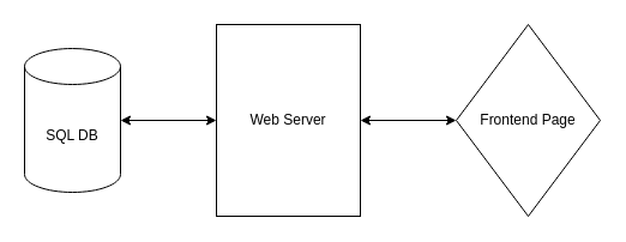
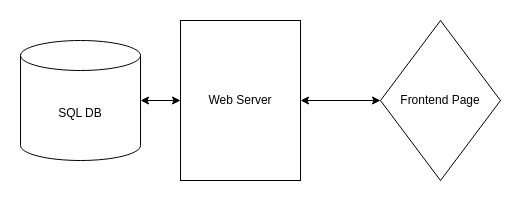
  <mxCell id="0" />
  <mxCell id="1" parent="0" />
  <mxCell id="2" value="Frontend Page" style="rhombus;whiteSpace=wrap;html=1;" vertex="1" parent="1"><mxGeometry x="380" y="20" width="120" height="160" as="geometry" /></mxCell>
  <mxCell id="3" style="edgeStyle=orthogonalEdgeStyle;rounded=0;orthogonalLoop=1;jettySize=auto;html=1;exitX=0;exitY=0.5;exitDx=0;exitDy=0;entryX=1;entryY=0.5;entryDx=0;entryDy=0;entryPerimeter=0;startArrow=classic;startFill=1;" edge="1" parent="1" source="5" target="6"><mxGeometry relative="1" as="geometry" /></mxCell>
  <mxCell id="4" style="edgeStyle=orthogonalEdgeStyle;rounded=0;orthogonalLoop=1;jettySize=auto;html=1;exitX=1;exitY=0.5;exitDx=0;exitDy=0;entryX=0;entryY=0.5;entryDx=0;entryDy=0;startArrow=classic;startFill=1;" edge="1" parent="1" source="5" target="2"><mxGeometry relative="1" as="geometry" /></mxCell>
  <mxCell id="5" value="Web Server" style="rounded=0;whiteSpace=wrap;html=1;" vertex="1" parent="1"><mxGeometry x="180" y="20" width="120" height="160" as="geometry" /></mxCell>
- <mxCell id="6" value="SQL DB" style="shape=cylinder3;whiteSpace=wrap;html=1;boundedLbl=1;backgroundOutline=1;size=15;" vertex="1" parent="1"><mxGeometry x="20" y="40" width="80" height="120" as="geometry" /></mxCell>
+ <mxCell id="6" value="SQL DB" style="shape=cylinder3;whiteSpace=wrap;html=1;boundedLbl=1;backgroundOutline=1;size=15;" vertex="1" parent="1"><mxGeometry x="20" y="40" width="120" height="120" as="geometry" /></mxCell>
